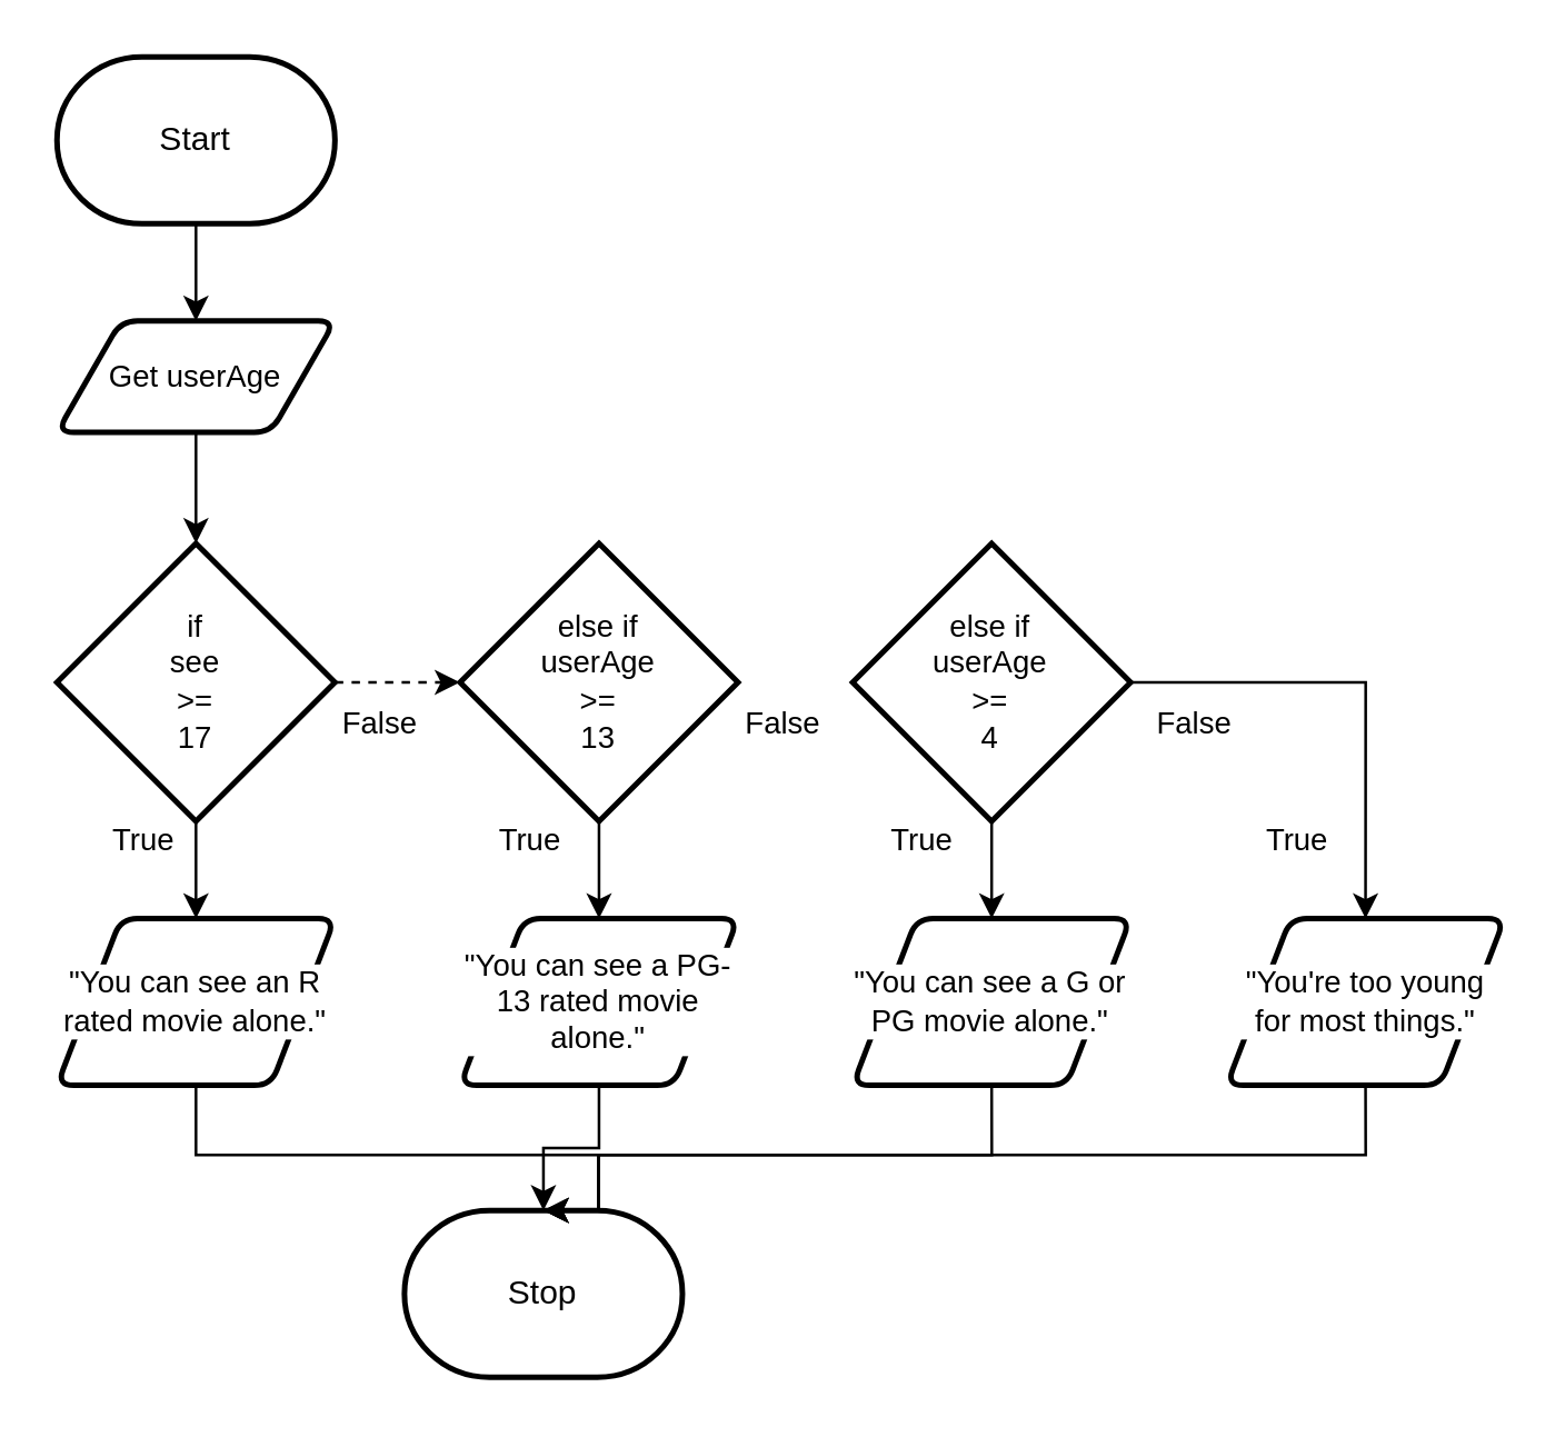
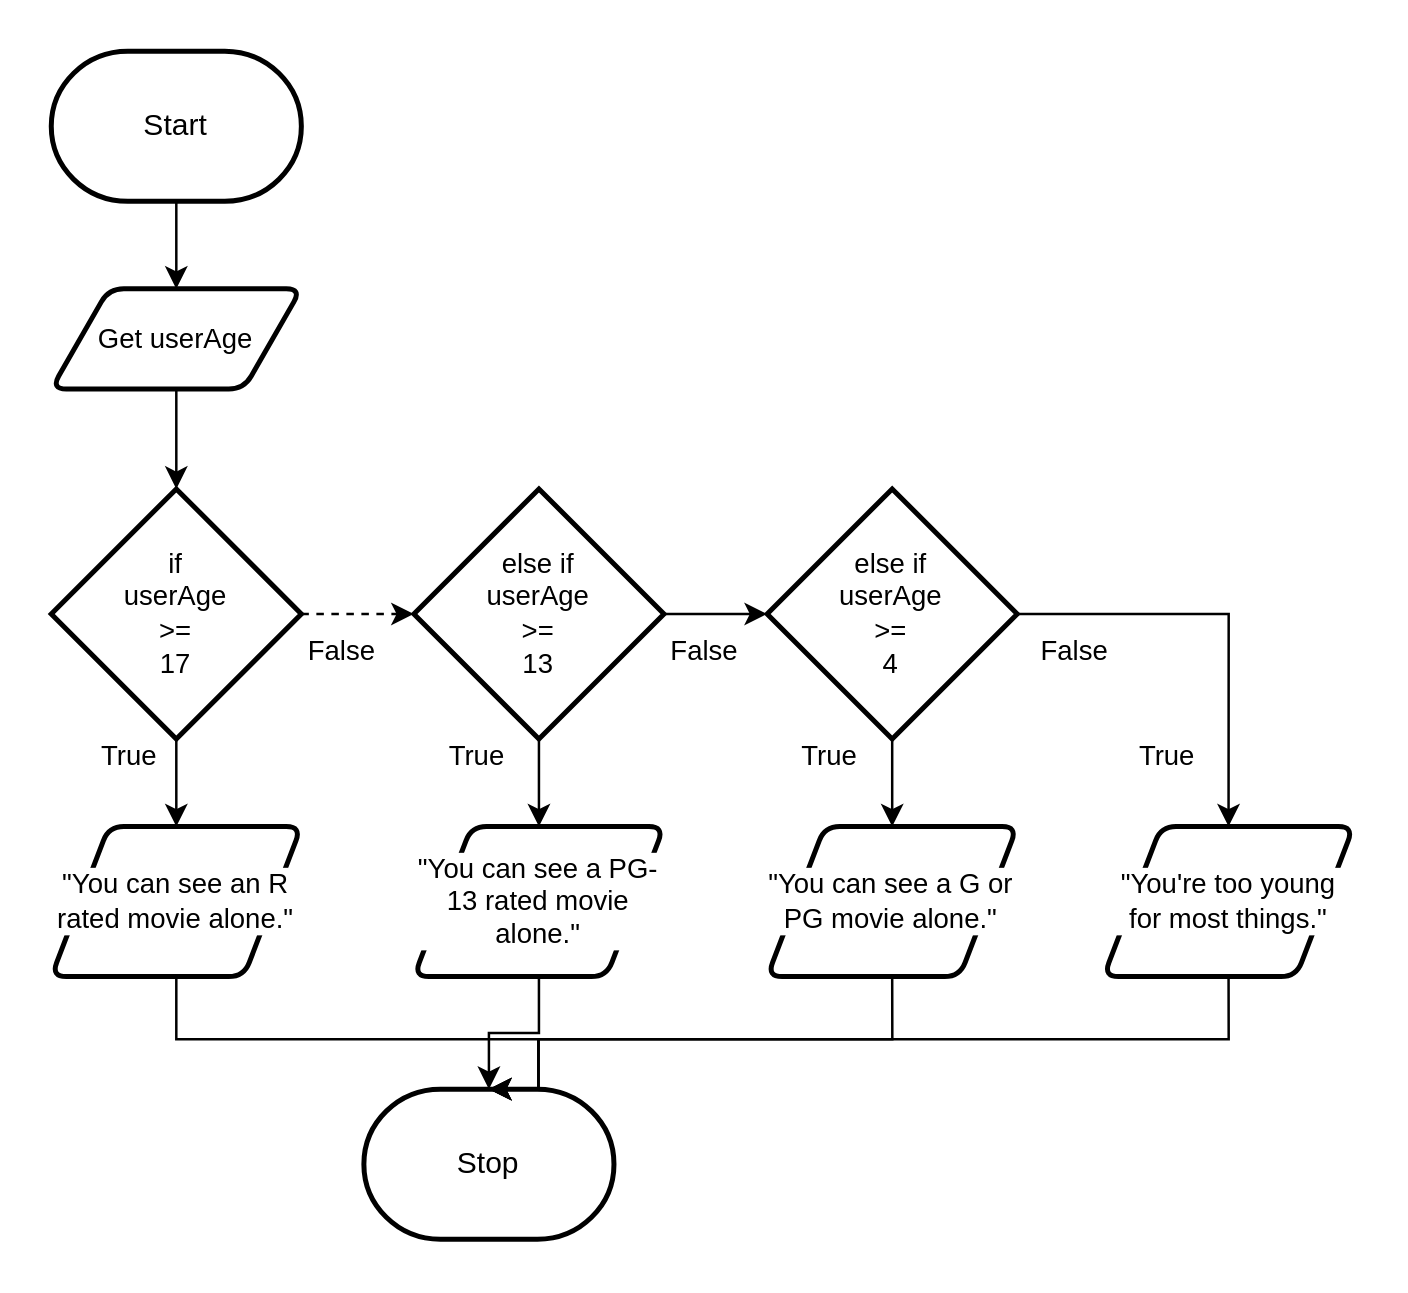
  <mxCell id="0" />
  <mxCell id="1" parent="0" />
  <mxCell id="2" style="edgeStyle=orthogonalEdgeStyle;shape=connector;rounded=0;html=1;exitX=0.5;exitY=1;exitDx=0;exitDy=0;exitPerimeter=0;entryX=0.5;entryY=0;entryDx=0;entryDy=0;strokeColor=default;align=center;verticalAlign=middle;fontFamily=Helvetica;fontSize=11;fontColor=default;labelBackgroundColor=default;endArrow=classic;" edge="1" parent="1" source="3" target="9"><mxGeometry relative="1" as="geometry" /></mxCell>
  <mxCell id="3" value="Start" style="strokeWidth=2;html=1;shape=mxgraph.flowchart.terminator;whiteSpace=wrap;" vertex="1" parent="1"><mxGeometry x="20" y="20" width="100" height="60" as="geometry" /></mxCell>
  <mxCell id="4" style="edgeStyle=orthogonalEdgeStyle;shape=connector;rounded=0;html=1;exitX=0.5;exitY=1;exitDx=0;exitDy=0;exitPerimeter=0;strokeColor=default;align=center;verticalAlign=middle;fontFamily=Helvetica;fontSize=11;fontColor=default;labelBackgroundColor=default;endArrow=classic;entryX=0.5;entryY=0;entryDx=0;entryDy=0;" edge="1" parent="1" source="6" target="12"><mxGeometry relative="1" as="geometry"><mxPoint x="70" y="385" as="targetPoint" /></mxGeometry></mxCell>
  <mxCell id="5" style="edgeStyle=none;html=1;exitX=1;exitY=0.5;exitDx=0;exitDy=0;exitPerimeter=0;entryX=0;entryY=0.5;entryDx=0;entryDy=0;entryPerimeter=0;dashed=1;" edge="1" parent="1" source="6" target="15"><mxGeometry relative="1" as="geometry"><mxPoint x="160.75" y="245" as="targetPoint" /></mxGeometry></mxCell>
- <mxCell id="6" value="if&lt;div&gt;see&lt;/div&gt;&lt;div&gt;&amp;gt;=&lt;/div&gt;&lt;div&gt;17&lt;/div&gt;" style="strokeWidth=2;html=1;shape=mxgraph.flowchart.decision;whiteSpace=wrap;fontFamily=Helvetica;fontSize=11;fontColor=default;labelBackgroundColor=default;" vertex="1" parent="1"><mxGeometry x="20" y="195" width="100" height="100" as="geometry" /></mxCell>
+ <mxCell id="6" value="if&lt;div&gt;userAge&lt;/div&gt;&lt;div&gt;&amp;gt;=&lt;/div&gt;&lt;div&gt;17&lt;/div&gt;" style="strokeWidth=2;html=1;shape=mxgraph.flowchart.decision;whiteSpace=wrap;fontFamily=Helvetica;fontSize=11;fontColor=default;labelBackgroundColor=default;" vertex="1" parent="1"><mxGeometry x="20" y="195" width="100" height="100" as="geometry" /></mxCell>
  <mxCell id="7" value="False" style="text;html=1;align=center;verticalAlign=middle;resizable=0;points=[];autosize=1;strokeColor=none;fillColor=none;fontFamily=Helvetica;fontSize=11;fontColor=default;labelBackgroundColor=default;" vertex="1" parent="1"><mxGeometry x="110.75" y="245" width="50" height="30" as="geometry" /></mxCell>
  <mxCell id="8" value="True" style="text;html=1;align=center;verticalAlign=middle;resizable=0;points=[];autosize=1;strokeColor=none;fillColor=none;fontFamily=Helvetica;fontSize=11;fontColor=default;labelBackgroundColor=default;" vertex="1" parent="1"><mxGeometry x="26" y="287" width="50" height="30" as="geometry" /></mxCell>
  <mxCell id="9" value="Get userAge" style="shape=parallelogram;html=1;strokeWidth=2;perimeter=parallelogramPerimeter;whiteSpace=wrap;rounded=1;arcSize=12;size=0.23;fontFamily=Helvetica;fontSize=11;fontColor=default;labelBackgroundColor=default;" vertex="1" parent="1"><mxGeometry x="20" y="115" width="100" height="40" as="geometry" /></mxCell>
  <mxCell id="10" value="Stop" style="strokeWidth=2;html=1;shape=mxgraph.flowchart.terminator;whiteSpace=wrap;" vertex="1" parent="1"><mxGeometry x="145" y="435" width="100" height="60" as="geometry" /></mxCell>
  <mxCell id="11" style="edgeStyle=orthogonalEdgeStyle;shape=connector;rounded=0;html=1;exitX=0.5;exitY=1;exitDx=0;exitDy=0;entryX=0.5;entryY=0;entryDx=0;entryDy=0;entryPerimeter=0;strokeColor=default;align=center;verticalAlign=middle;fontFamily=Helvetica;fontSize=11;fontColor=default;labelBackgroundColor=default;endArrow=classic;" edge="1" parent="1" source="9" target="6"><mxGeometry relative="1" as="geometry" /></mxCell>
  <mxCell id="12" value="&quot;You can see an R rated movie alone.&quot;" style="shape=parallelogram;html=1;strokeWidth=2;perimeter=parallelogramPerimeter;whiteSpace=wrap;rounded=1;arcSize=12;size=0.23;fontFamily=Helvetica;fontSize=11;fontColor=default;labelBackgroundColor=default;" vertex="1" parent="1"><mxGeometry x="20" y="330" width="100" height="60" as="geometry" /></mxCell>
  <mxCell id="13" style="edgeStyle=orthogonalEdgeStyle;shape=connector;rounded=0;html=1;exitX=0.5;exitY=1;exitDx=0;exitDy=0;exitPerimeter=0;entryX=0.5;entryY=0;entryDx=0;entryDy=0;strokeColor=default;align=center;verticalAlign=middle;fontFamily=Helvetica;fontSize=11;fontColor=default;labelBackgroundColor=default;endArrow=classic;" edge="1" parent="1" source="15" target="18"><mxGeometry relative="1" as="geometry" /></mxCell>
+ <mxCell id="14" style="edgeStyle=none;html=1;exitX=1;exitY=0.5;exitDx=0;exitDy=0;exitPerimeter=0;entryX=0;entryY=0.5;entryDx=0;entryDy=0;entryPerimeter=0;" edge="1" parent="1" source="15" target="21"><mxGeometry relative="1" as="geometry" /></mxCell>
  <mxCell id="15" value="else if&lt;div&gt;userAge&lt;/div&gt;&lt;div&gt;&amp;gt;=&lt;/div&gt;&lt;div&gt;13&lt;/div&gt;" style="strokeWidth=2;html=1;shape=mxgraph.flowchart.decision;whiteSpace=wrap;fontFamily=Helvetica;fontSize=11;fontColor=default;labelBackgroundColor=default;" vertex="1" parent="1"><mxGeometry x="165" y="195" width="100" height="100" as="geometry" /></mxCell>
  <mxCell id="16" value="False" style="text;html=1;align=center;verticalAlign=middle;resizable=0;points=[];autosize=1;strokeColor=none;fillColor=none;fontFamily=Helvetica;fontSize=11;fontColor=default;labelBackgroundColor=default;" vertex="1" parent="1"><mxGeometry x="256.25" y="245" width="50" height="30" as="geometry" /></mxCell>
  <mxCell id="17" value="True" style="text;html=1;align=center;verticalAlign=middle;resizable=0;points=[];autosize=1;strokeColor=none;fillColor=none;fontFamily=Helvetica;fontSize=11;fontColor=default;labelBackgroundColor=default;" vertex="1" parent="1"><mxGeometry x="165" y="287" width="50" height="30" as="geometry" /></mxCell>
  <mxCell id="18" value="&quot;You can see a PG-13 rated movie alone.&quot;" style="shape=parallelogram;html=1;strokeWidth=2;perimeter=parallelogramPerimeter;whiteSpace=wrap;rounded=1;arcSize=12;size=0.23;fontFamily=Helvetica;fontSize=11;fontColor=default;labelBackgroundColor=default;" vertex="1" parent="1"><mxGeometry x="165" y="330" width="100" height="60" as="geometry" /></mxCell>
  <mxCell id="19" style="edgeStyle=orthogonalEdgeStyle;shape=connector;rounded=0;html=1;exitX=1;exitY=0.5;exitDx=0;exitDy=0;exitPerimeter=0;strokeColor=default;align=center;verticalAlign=middle;fontFamily=Helvetica;fontSize=11;fontColor=default;labelBackgroundColor=default;endArrow=classic;entryX=0.5;entryY=0;entryDx=0;entryDy=0;" edge="1" parent="1" source="21" target="26"><mxGeometry relative="1" as="geometry"><mxPoint x="502.5" y="460" as="targetPoint" /><Array as="points"><mxPoint x="490.75" y="245" /></Array></mxGeometry></mxCell>
  <mxCell id="20" style="edgeStyle=orthogonalEdgeStyle;shape=connector;rounded=0;html=1;exitX=0.5;exitY=1;exitDx=0;exitDy=0;exitPerimeter=0;strokeColor=default;align=center;verticalAlign=middle;fontFamily=Helvetica;fontSize=11;fontColor=default;labelBackgroundColor=default;endArrow=classic;entryX=0.5;entryY=0;entryDx=0;entryDy=0;" edge="1" parent="1" source="21" target="24"><mxGeometry relative="1" as="geometry"><mxPoint x="357.5" y="550" as="targetPoint" /></mxGeometry></mxCell>
  <mxCell id="21" value="else if&lt;div&gt;userAge&lt;/div&gt;&lt;div&gt;&amp;gt;=&lt;/div&gt;&lt;div&gt;4&lt;/div&gt;" style="strokeWidth=2;html=1;shape=mxgraph.flowchart.decision;whiteSpace=wrap;fontFamily=Helvetica;fontSize=11;fontColor=default;labelBackgroundColor=default;" vertex="1" parent="1"><mxGeometry x="306.25" y="195" width="100" height="100" as="geometry" /></mxCell>
  <mxCell id="22" value="False" style="text;html=1;align=center;verticalAlign=middle;resizable=0;points=[];autosize=1;strokeColor=none;fillColor=none;fontFamily=Helvetica;fontSize=11;fontColor=default;labelBackgroundColor=default;" vertex="1" parent="1"><mxGeometry x="403.5" y="245" width="50" height="30" as="geometry" /></mxCell>
  <mxCell id="23" value="True" style="text;html=1;align=center;verticalAlign=middle;resizable=0;points=[];autosize=1;strokeColor=none;fillColor=none;fontFamily=Helvetica;fontSize=11;fontColor=default;labelBackgroundColor=default;" vertex="1" parent="1"><mxGeometry x="306.25" y="287" width="50" height="30" as="geometry" /></mxCell>
  <mxCell id="24" value="&quot;You can see a G or PG movie alone.&quot;" style="shape=parallelogram;html=1;strokeWidth=2;perimeter=parallelogramPerimeter;whiteSpace=wrap;rounded=1;arcSize=12;size=0.23;fontFamily=Helvetica;fontSize=11;fontColor=default;labelBackgroundColor=default;" vertex="1" parent="1"><mxGeometry x="306.25" y="330" width="100" height="60" as="geometry" /></mxCell>
  <mxCell id="25" style="edgeStyle=orthogonalEdgeStyle;html=1;exitX=0.5;exitY=1;exitDx=0;exitDy=0;entryX=0.5;entryY=0;entryDx=0;entryDy=0;entryPerimeter=0;rounded=0;" edge="1" parent="1" source="26" target="10"><mxGeometry relative="1" as="geometry"><Array as="points"><mxPoint x="490.75" y="415" /><mxPoint x="214.75" y="415" /></Array></mxGeometry></mxCell>
  <mxCell id="26" value="&quot;You're too young for most things.&quot;" style="shape=parallelogram;html=1;strokeWidth=2;perimeter=parallelogramPerimeter;whiteSpace=wrap;rounded=1;arcSize=12;size=0.23;fontFamily=Helvetica;fontSize=11;fontColor=default;labelBackgroundColor=default;" vertex="1" parent="1"><mxGeometry x="440.75" y="330" width="100" height="60" as="geometry" /></mxCell>
  <mxCell id="27" style="edgeStyle=orthogonalEdgeStyle;shape=connector;rounded=0;html=1;exitX=0.5;exitY=1;exitDx=0;exitDy=0;entryX=0.5;entryY=0;entryDx=0;entryDy=0;entryPerimeter=0;strokeColor=default;align=center;verticalAlign=middle;fontFamily=Helvetica;fontSize=11;fontColor=default;labelBackgroundColor=default;endArrow=classic;" edge="1" parent="1" source="12" target="10"><mxGeometry relative="1" as="geometry"><Array as="points"><mxPoint x="69.75" y="415" /><mxPoint x="214.75" y="415" /></Array></mxGeometry></mxCell>
  <mxCell id="28" style="edgeStyle=orthogonalEdgeStyle;shape=connector;rounded=0;html=1;exitX=0.5;exitY=1;exitDx=0;exitDy=0;entryX=0.5;entryY=0;entryDx=0;entryDy=0;entryPerimeter=0;strokeColor=default;align=center;verticalAlign=middle;fontFamily=Helvetica;fontSize=11;fontColor=default;labelBackgroundColor=default;endArrow=classic;" edge="1" parent="1" source="18" target="10"><mxGeometry relative="1" as="geometry" /></mxCell>
  <mxCell id="29" style="edgeStyle=orthogonalEdgeStyle;shape=connector;rounded=0;html=1;exitX=0.5;exitY=1;exitDx=0;exitDy=0;entryX=0.5;entryY=0;entryDx=0;entryDy=0;entryPerimeter=0;strokeColor=default;align=center;verticalAlign=middle;fontFamily=Helvetica;fontSize=11;fontColor=default;labelBackgroundColor=default;endArrow=classic;" edge="1" parent="1" source="24" target="10"><mxGeometry relative="1" as="geometry"><Array as="points"><mxPoint x="356.75" y="415" /><mxPoint x="214.75" y="415" /></Array></mxGeometry></mxCell>
  <mxCell id="30" value="True" style="text;html=1;align=center;verticalAlign=middle;resizable=0;points=[];autosize=1;strokeColor=none;fillColor=none;fontFamily=Helvetica;fontSize=11;fontColor=default;labelBackgroundColor=default;" vertex="1" parent="1"><mxGeometry x="440.75" y="287" width="50" height="30" as="geometry" /></mxCell>
